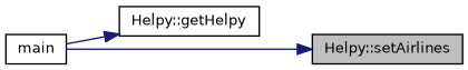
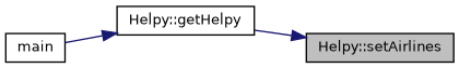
  digraph {
    rankdir=RL
    node [color=black fillcolor=white fontname=Helvetica fontsize=10 shape=record style=filled]
    edge [color=midnightblue dir=back fontname=Helvetica fontsize=10 labelfontname=Helvetica labelfontsize=10 style=solid]
    n1 [fillcolor=grey75 fontcolor=black height=0.2 label="Helpy::setAirlines" width=0.4]
    n2 [height=0.2 label="Helpy::getHelpy" width=0.4]
    n3 [height=0.2 label=main width=0.4]
-   n1 -> n3
+   n1 -> n2
    n2 -> n3
  }
